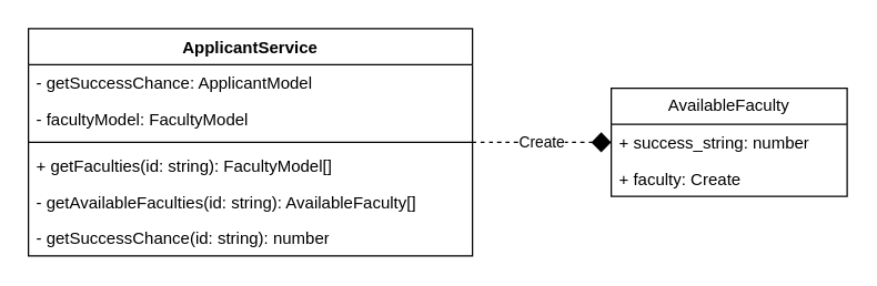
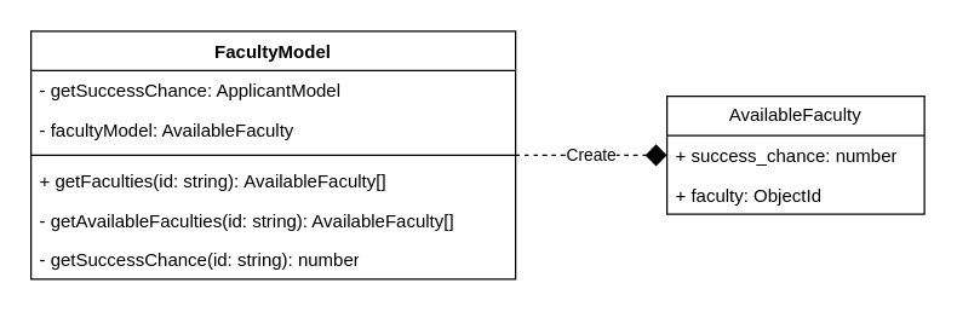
  <mxCell id="0" />
  <mxCell id="1" parent="0" />
- <mxCell id="2" value="ApplicantService" style="swimlane;fontStyle=1;align=center;verticalAlign=top;childLayout=stackLayout;horizontal=1;startSize=26;horizontalStack=0;resizeParent=1;resizeParentMax=0;resizeLast=0;collapsible=1;marginBottom=0;whiteSpace=wrap;html=1;" vertex="1" parent="1"><mxGeometry x="20" y="20" width="320" height="164" as="geometry" /></mxCell>
+ <mxCell id="2" value="FacultyModel" style="swimlane;fontStyle=1;align=center;verticalAlign=top;childLayout=stackLayout;horizontal=1;startSize=26;horizontalStack=0;resizeParent=1;resizeParentMax=0;resizeLast=0;collapsible=1;marginBottom=0;whiteSpace=wrap;html=1;" vertex="1" parent="1"><mxGeometry x="20" y="20" width="320" height="164" as="geometry" /></mxCell>
  <mxCell id="3" value="- getSuccessChance&lt;span style=&quot;background-color: initial;&quot;&gt;: ApplicantModel&lt;/span&gt;" style="text;strokeColor=none;fillColor=none;align=left;verticalAlign=top;spacingLeft=4;spacingRight=4;overflow=hidden;rotatable=0;points=[[0,0.5],[1,0.5]];portConstraint=eastwest;whiteSpace=wrap;html=1;" vertex="1" parent="2"><mxGeometry y="26" width="320" height="26" as="geometry" /></mxCell>
- <mxCell id="4" value="- facultyModel&lt;span style=&quot;background-color: initial;&quot;&gt;: FacultyModel&lt;/span&gt;" style="text;strokeColor=none;fillColor=none;align=left;verticalAlign=top;spacingLeft=4;spacingRight=4;overflow=hidden;rotatable=0;points=[[0,0.5],[1,0.5]];portConstraint=eastwest;whiteSpace=wrap;html=1;" vertex="1" parent="2"><mxGeometry y="52" width="320" height="26" as="geometry" /></mxCell>
+ <mxCell id="4" value="- facultyModel&lt;span style=&quot;background-color: initial;&quot;&gt;: AvailableFaculty&lt;/span&gt;" style="text;strokeColor=none;fillColor=none;align=left;verticalAlign=top;spacingLeft=4;spacingRight=4;overflow=hidden;rotatable=0;points=[[0,0.5],[1,0.5]];portConstraint=eastwest;whiteSpace=wrap;html=1;" vertex="1" parent="2"><mxGeometry y="52" width="320" height="26" as="geometry" /></mxCell>
  <mxCell id="5" value="" style="line;strokeWidth=1;fillColor=none;align=left;verticalAlign=middle;spacingTop=-1;spacingLeft=3;spacingRight=3;rotatable=0;labelPosition=right;points=[];portConstraint=eastwest;strokeColor=inherit;" vertex="1" parent="2"><mxGeometry y="78" width="320" height="8" as="geometry" /></mxCell>
- <mxCell id="6" value="+&amp;nbsp;getFaculties&lt;span style=&quot;background-color: initial;&quot;&gt;(id: string):&amp;nbsp;&lt;/span&gt;FacultyModel[]" style="text;strokeColor=none;fillColor=none;align=left;verticalAlign=top;spacingLeft=4;spacingRight=4;overflow=hidden;rotatable=0;points=[[0,0.5],[1,0.5]];portConstraint=eastwest;whiteSpace=wrap;html=1;" vertex="1" parent="2"><mxGeometry y="86" width="320" height="26" as="geometry" /></mxCell>
+ <mxCell id="6" value="+&amp;nbsp;getFaculties&lt;span style=&quot;background-color: initial;&quot;&gt;(id: string):&amp;nbsp;&lt;/span&gt;AvailableFaculty[]" style="text;strokeColor=none;fillColor=none;align=left;verticalAlign=top;spacingLeft=4;spacingRight=4;overflow=hidden;rotatable=0;points=[[0,0.5],[1,0.5]];portConstraint=eastwest;whiteSpace=wrap;html=1;" vertex="1" parent="2"><mxGeometry y="86" width="320" height="26" as="geometry" /></mxCell>
  <mxCell id="7" value="- getAvailableFaculties&lt;span style=&quot;background-color: initial;&quot;&gt;(id: string): AvailableFaculty[]&lt;/span&gt;" style="text;strokeColor=none;fillColor=none;align=left;verticalAlign=top;spacingLeft=4;spacingRight=4;overflow=hidden;rotatable=0;points=[[0,0.5],[1,0.5]];portConstraint=eastwest;whiteSpace=wrap;html=1;" vertex="1" parent="2"><mxGeometry y="112" width="320" height="26" as="geometry" /></mxCell>
  <mxCell id="8" value="- getSuccessChance&lt;span style=&quot;background-color: initial;&quot;&gt;(id: string): number&lt;/span&gt;" style="text;strokeColor=none;fillColor=none;align=left;verticalAlign=top;spacingLeft=4;spacingRight=4;overflow=hidden;rotatable=0;points=[[0,0.5],[1,0.5]];portConstraint=eastwest;whiteSpace=wrap;html=1;" vertex="1" parent="2"><mxGeometry y="138" width="320" height="26" as="geometry" /></mxCell>
  <mxCell id="9" value="AvailableFaculty" style="swimlane;fontStyle=0;childLayout=stackLayout;horizontal=1;startSize=26;fillColor=none;horizontalStack=0;resizeParent=1;resizeParentMax=0;resizeLast=0;collapsible=1;marginBottom=0;whiteSpace=wrap;html=1;" vertex="1" parent="1"><mxGeometry x="440" y="63" width="170" height="78" as="geometry" /></mxCell>
- <mxCell id="10" value="+ success_string: number" style="text;strokeColor=none;fillColor=none;align=left;verticalAlign=top;spacingLeft=4;spacingRight=4;overflow=hidden;rotatable=0;points=[[0,0.5],[1,0.5]];portConstraint=eastwest;whiteSpace=wrap;html=1;" vertex="1" parent="9"><mxGeometry y="26" width="170" height="26" as="geometry" /></mxCell>
- <mxCell id="11" value="+ faculty: Create" style="text;strokeColor=none;fillColor=none;align=left;verticalAlign=top;spacingLeft=4;spacingRight=4;overflow=hidden;rotatable=0;points=[[0,0.5],[1,0.5]];portConstraint=eastwest;whiteSpace=wrap;html=1;" vertex="1" parent="9"><mxGeometry y="52" width="170" height="26" as="geometry" /></mxCell>
+ <mxCell id="10" value="+ success_chance: number" style="text;strokeColor=none;fillColor=none;align=left;verticalAlign=top;spacingLeft=4;spacingRight=4;overflow=hidden;rotatable=0;points=[[0,0.5],[1,0.5]];portConstraint=eastwest;whiteSpace=wrap;html=1;" vertex="1" parent="9"><mxGeometry y="26" width="170" height="26" as="geometry" /></mxCell>
+ <mxCell id="11" value="+ faculty: ObjectId" style="text;strokeColor=none;fillColor=none;align=left;verticalAlign=top;spacingLeft=4;spacingRight=4;overflow=hidden;rotatable=0;points=[[0,0.5],[1,0.5]];portConstraint=eastwest;whiteSpace=wrap;html=1;" vertex="1" parent="9"><mxGeometry y="52" width="170" height="26" as="geometry" /></mxCell>
  <mxCell id="12" value="Create" style="endArrow=diamond;endSize=12;dashed=1;html=1;rounded=0;edgeStyle=orthogonalEdgeStyle;curved=1;" edge="1" parent="1" source="2" target="9"><mxGeometry width="160" relative="1" as="geometry"><mxPoint x="160" y="180" as="sourcePoint" /><mxPoint x="320" y="180" as="targetPoint" /></mxGeometry></mxCell>
